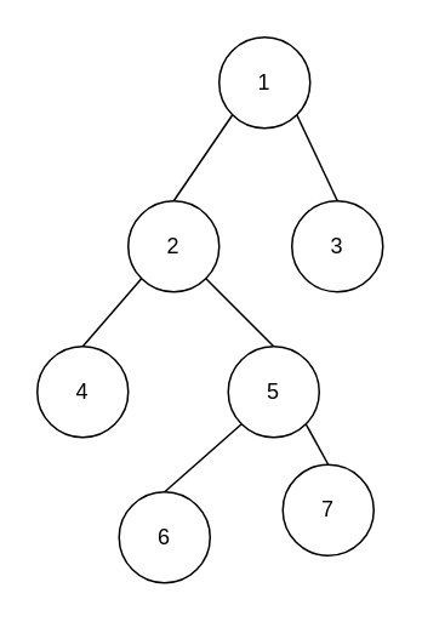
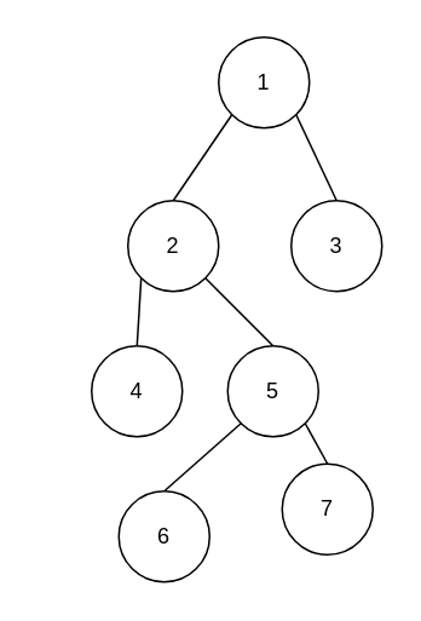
  <mxCell id="0" />
  <mxCell id="1" parent="0" />
  <mxCell id="2" style="edgeStyle=none;html=1;exitX=0;exitY=1;exitDx=0;exitDy=0;entryX=0.5;entryY=0;entryDx=0;entryDy=0;endArrow=none;endFill=0;" edge="1" parent="1" source="4" target="7"><mxGeometry relative="1" as="geometry" /></mxCell>
  <mxCell id="3" style="edgeStyle=none;html=1;exitX=1;exitY=1;exitDx=0;exitDy=0;entryX=0.5;entryY=0;entryDx=0;entryDy=0;endArrow=none;endFill=0;" edge="1" parent="1" source="4" target="8"><mxGeometry relative="1" as="geometry" /></mxCell>
  <mxCell id="4" value="1" style="ellipse;whiteSpace=wrap;html=1;" vertex="1" parent="1"><mxGeometry x="120" y="20" width="50" height="50" as="geometry" /></mxCell>
  <mxCell id="5" style="edgeStyle=none;html=1;exitX=1;exitY=1;exitDx=0;exitDy=0;entryX=0.5;entryY=0;entryDx=0;entryDy=0;endArrow=none;endFill=0;" edge="1" parent="1" source="7" target="12"><mxGeometry relative="1" as="geometry" /></mxCell>
  <mxCell id="6" style="edgeStyle=none;html=1;exitX=0;exitY=1;exitDx=0;exitDy=0;entryX=0.5;entryY=0;entryDx=0;entryDy=0;endArrow=none;endFill=0;" edge="1" parent="1" source="7" target="9"><mxGeometry relative="1" as="geometry" /></mxCell>
  <mxCell id="7" value="2" style="ellipse;whiteSpace=wrap;html=1;" vertex="1" parent="1"><mxGeometry x="70" y="110" width="50" height="50" as="geometry" /></mxCell>
  <mxCell id="8" value="3" style="ellipse;whiteSpace=wrap;html=1;" vertex="1" parent="1"><mxGeometry x="160" y="110" width="50" height="50" as="geometry" /></mxCell>
- <mxCell id="9" value="4" style="ellipse;whiteSpace=wrap;html=1;" vertex="1" parent="1"><mxGeometry x="20" y="190" width="50" height="50" as="geometry" /></mxCell>
+ <mxCell id="9" value="4" style="ellipse;whiteSpace=wrap;html=1;" vertex="1" parent="1"><mxGeometry x="50" y="190" width="50" height="50" as="geometry" /></mxCell>
  <mxCell id="10" style="edgeStyle=none;html=1;exitX=0;exitY=1;exitDx=0;exitDy=0;entryX=0.5;entryY=0;entryDx=0;entryDy=0;endArrow=none;endFill=0;" edge="1" parent="1" source="12" target="13"><mxGeometry relative="1" as="geometry" /></mxCell>
  <mxCell id="11" style="edgeStyle=none;html=1;exitX=1;exitY=1;exitDx=0;exitDy=0;entryX=0.5;entryY=0;entryDx=0;entryDy=0;endArrow=none;endFill=0;" edge="1" parent="1" source="12" target="14"><mxGeometry relative="1" as="geometry" /></mxCell>
  <mxCell id="12" value="5" style="ellipse;whiteSpace=wrap;html=1;" vertex="1" parent="1"><mxGeometry x="125" y="190" width="50" height="50" as="geometry" /></mxCell>
  <mxCell id="13" value="6" style="ellipse;whiteSpace=wrap;html=1;" vertex="1" parent="1"><mxGeometry x="65" y="270" width="50" height="50" as="geometry" /></mxCell>
  <mxCell id="14" value="7" style="ellipse;whiteSpace=wrap;html=1;" vertex="1" parent="1"><mxGeometry x="155" y="255" width="50" height="50" as="geometry" /></mxCell>
